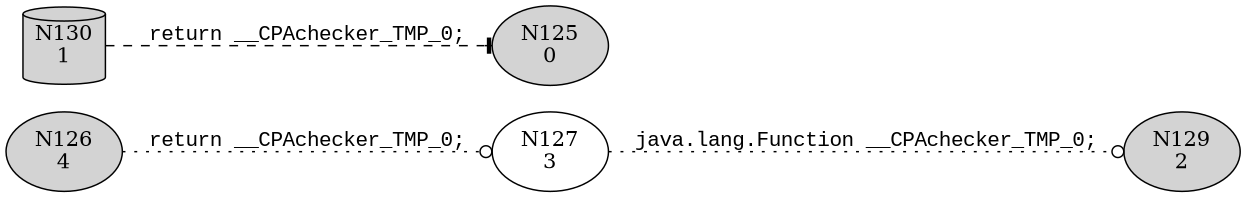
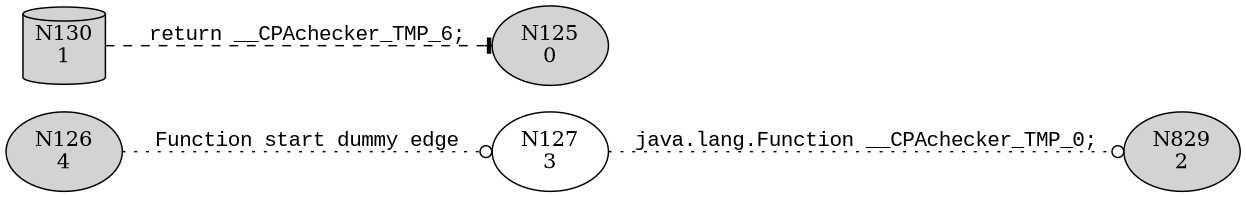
  digraph {
    rankdir=LR
    node [fillcolor=lightgrey shape=ellipse style=filled]
    edge [arrowhead=odot fontname="Courier New" style=dotted]
    n1 [label="N126\n4"]
    n2 [fillcolor=white label="N127\n3"]
-   n3 [label="N129\n2"]
+   n3 [label="N829\n2"]
    n4 [label="N130\n1" shape=cylinder]
    n5 [label="N125\n0"]
-   n1 -> n2 [label="return __CPAchecker_TMP_0;"]
+   n1 -> n2 [label="Function start dummy edge"]
    n2 -> n3 [label="java.lang.Function __CPAchecker_TMP_0;"]
-   n4 -> n5 [arrowhead=tee label="return __CPAchecker_TMP_0;" style=dashed]
+   n4 -> n5 [arrowhead=tee label="return __CPAchecker_TMP_6;" style=dashed]
  }
